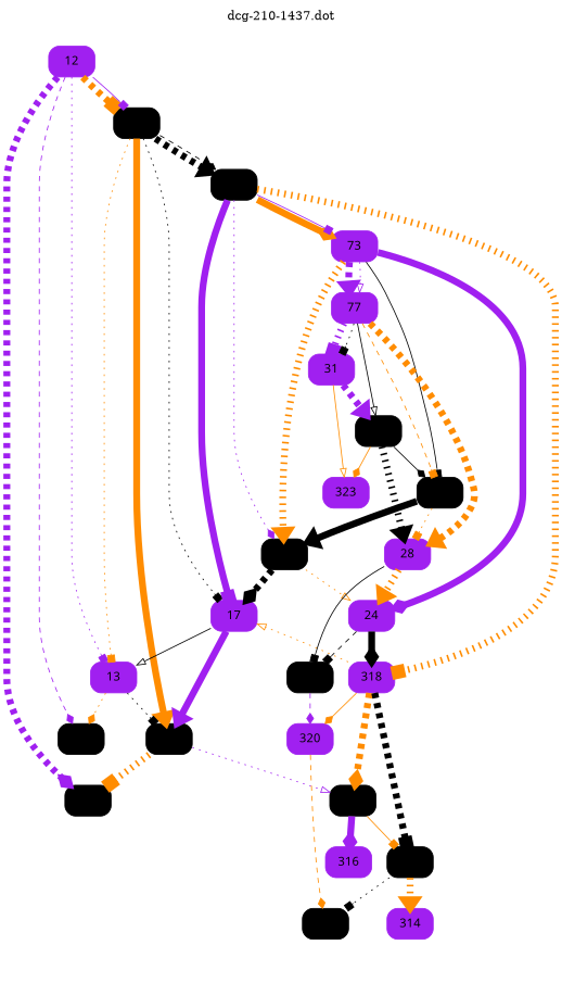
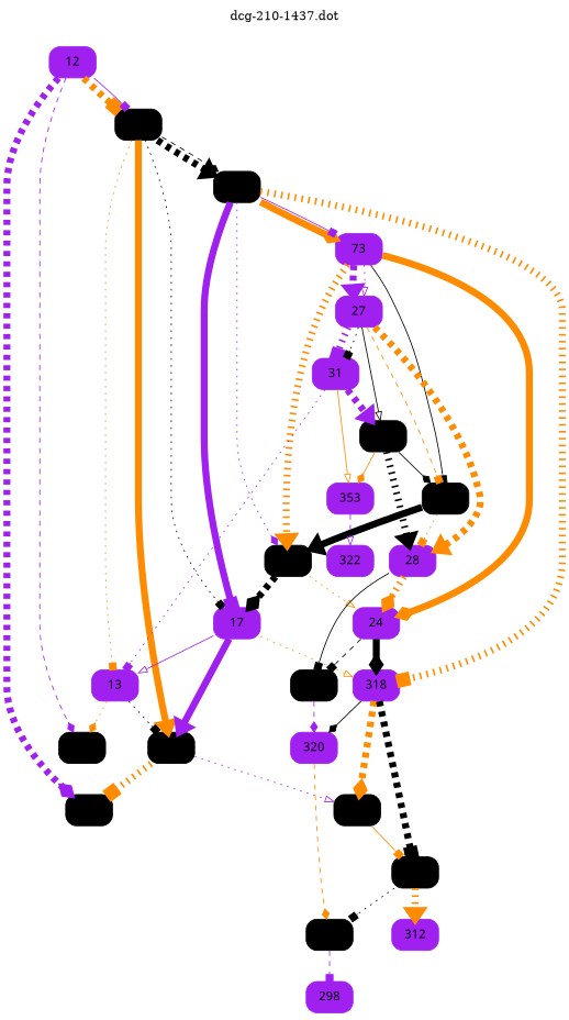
  digraph {
    label="dcg-210-1437.dot"
    labelloc=t
    node [color=purple fontname="sans-serif" shape=box style="rounded,filled"]
    edge [arrowhead=box color=darkorange penwidth=8 style=dotted]
    n1 [label=12]
    n2 [color=black label=11]
    n3 [color=black label=10]
    n4 [color=black label=14]
    n5 [label=13]
    n6 [color=black label=15]
    n7 [color=black label=18]
    n8 [label=17]
    n9 [color=black label=317]
    n10 [label=318]
    n11 [label=73]
    n12 [color=black label=22]
    n13 [color=black label=319]
-   n14 [label=316]
    n15 [label=320]
    n16 [label=24]
-   n17 [label=77]
+   n17 [label=27]
    n18 [color=black label=26]
    n19 [color=black label=303]
-   n20 [label=314]
+   n20 [label=312]
    n21 [color=black label=321]
    n22 [label=28]
    n23 [label=31]
    n24 [color=black label=30]
-   n25 [label=323]
+   n25 [label=353]
+   n26 [label=322]
+   n27 [label=298]
    n1 -> n2 [arrowhead=diamond color=purple penwidth=1 style=dashed]
    n1 -> n3 [arrowhead=diamond color=purple style=dashed]
    n1 -> n4 [style=dashed]
    n1 -> n4 [color=purple style=solid penwidth=""]
-   n1 -> n5 [color=purple penwidth=""]
+   n23 -> n5 [color=purple penwidth=""]
    n4 -> n5 [penwidth=1]
    n4 -> n6 [arrowhead=onormal style=solid]
    n4 -> n7 [arrowhead=onormal color=black style=dashed]
    n4 -> n7 [arrowhead=diamond color=black style=dashed penwidth=""]
    n4 -> n8 [color=black penwidth=""]
    n5 -> n2 [arrowhead=diamond penwidth=1]
    n5 -> n6 [color=black penwidth=""]
    n6 -> n3
    n6 -> n9 [arrowhead=onormal color=purple penwidth=""]
    n7 -> n8 [color=purple style=solid]
    n7 -> n10
    n7 -> n11 [arrowhead=diamond style=solid]
    n7 -> n11 [color=purple style=solid penwidth=""]
    n7 -> n12 [arrowhead=diamond color=purple penwidth=""]
-   n8 -> n5 [arrowhead=onormal color=black penwidth=1 style=solid]
+   n8 -> n5 [arrowhead=onormal color=purple penwidth=1 style=solid]
    n8 -> n6 [arrowhead=onormal color=purple style=solid]
-   n10 -> n8 [arrowhead=onormal penwidth=""]
+   n8 -> n10 [arrowhead=onormal penwidth=""]
    n9 -> n13 [style=solid penwidth=""]
-   n9 -> n14 [arrowhead=diamond color=purple style=solid]
    n10 -> n9 [arrowhead=diamond style=dashed]
    n10 -> n13 [color=black style=dashed]
-   n10 -> n15 [arrowhead=diamond style=solid penwidth=""]
+   n10 -> n15 [arrowhead=diamond color=black style=solid penwidth=""]
    n11 -> n12 [arrowhead=onormal]
-   n11 -> n16 [arrowhead=diamond color=purple style=solid]
+   n11 -> n16 [arrowhead=diamond style=solid]
    n11 -> n17 [arrowhead=onormal color=purple style=dashed]
    n11 -> n17 [arrowhead=onormal color=purple penwidth=""]
    n11 -> n18 [color=black style=solid penwidth=""]
    n12 -> n8 [arrowhead=diamond color=black style=dashed]
    n12 -> n16 [arrowhead=onormal penwidth=""]
    n13 -> n19 [color=black penwidth=""]
    n13 -> n20 [arrowhead=onormal]
    n15 -> n19 [arrowhead=diamond penwidth=1 style=dashed]
    n16 -> n10 [arrowhead=diamond color=black style=solid]
    n16 -> n21 [color=black style=dashed penwidth=""]
    n17 -> n18 [penwidth=1 style=dashed]
    n17 -> n22 [arrowhead=onormal style=dashed]
    n17 -> n23 [color=purple]
    n17 -> n23 [color=black penwidth=""]
    n17 -> n24 [arrowhead=onormal color=black style=solid penwidth=""]
    n18 -> n12 [arrowhead=onormal color=black style=solid]
    n18 -> n22 [penwidth=""]
+   n19 -> n27 [color=purple penwidth=1 style=dashed]
    n21 -> n15 [arrowhead=diamond color=purple penwidth=1 style=dashed]
-   n22 -> n16 [arrowhead=onormal]
+   n22 -> n16 [arrowhead=diamond]
    n22 -> n21 [color=black penwidth=1 style=solid]
    n23 -> n24 [arrowhead=onormal color=purple style=dashed]
    n23 -> n25 [arrowhead=onormal penwidth=1 style=solid]
    n24 -> n18 [arrowhead=diamond color=black penwidth=1 style=solid]
    n24 -> n22 [arrowhead=onormal color=black]
    n24 -> n25 [arrowhead=diamond style=solid penwidth=""]
+   n25 -> n26 [arrowhead=onormal color=purple penwidth=1 style=dashed]
  }
